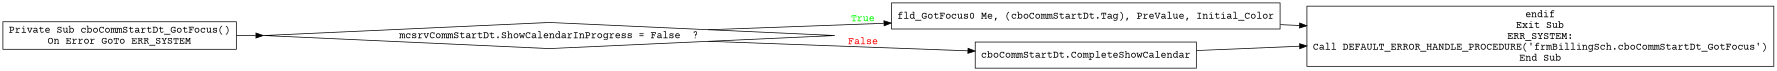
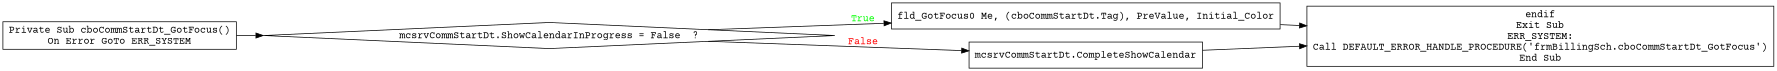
  digraph {
    rankdir=LR
    fontname="Courier Prime"
    node [shape=box fontname="Courier Prime"]
    edge [fontname="Courier Prime"]
    n1 [label="Private Sub cboCommStartDt_GotFocus()\nOn Error GoTo ERR_SYSTEM"]
    n2 [label="mcsrvCommStartDt.ShowCalendarInProgress = False  ?" shape=diamond]
    n3 [label="fld_GotFocus0 Me, (cboCommStartDt.Tag), PreValue, Initial_Color"]
-   n4 [label="cboCommStartDt.CompleteShowCalendar"]
+   n4 [label="mcsrvCommStartDt.CompleteShowCalendar"]
    n5 [label="endif\nExit Sub\nERR_SYSTEM:\nCall DEFAULT_ERROR_HANDLE_PROCEDURE('frmBillingSch.cboCommStartDt_GotFocus')\nEnd Sub"]
    n1 -> n2
    n2 -> n3 [fontcolor=GREEN label=True]
    n2 -> n4 [fontcolor=RED label=False]
    n3 -> n5
    n4 -> n5
  }
